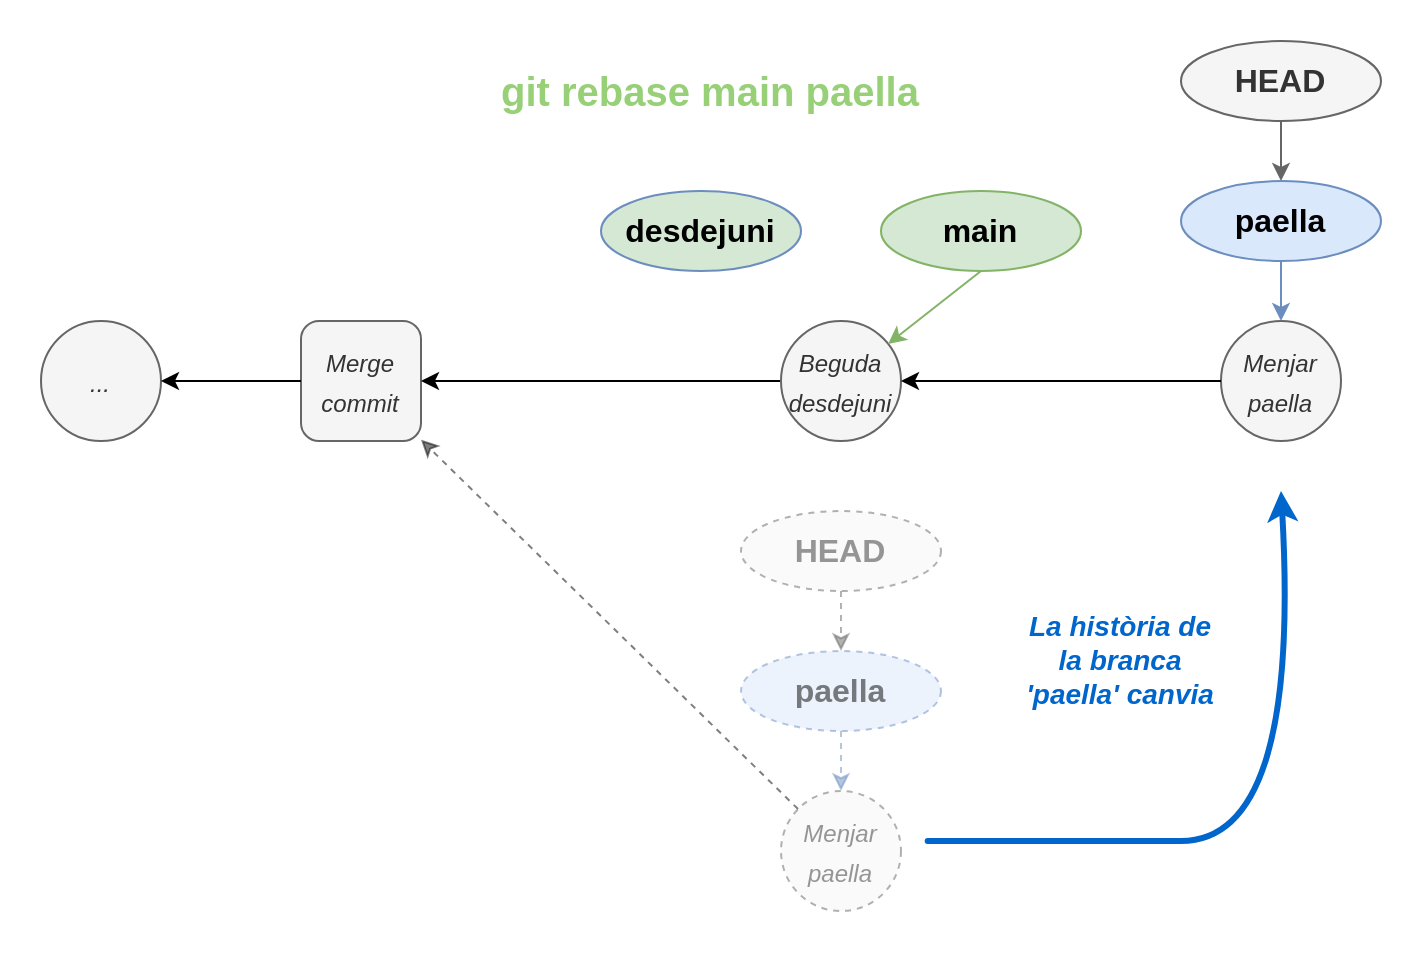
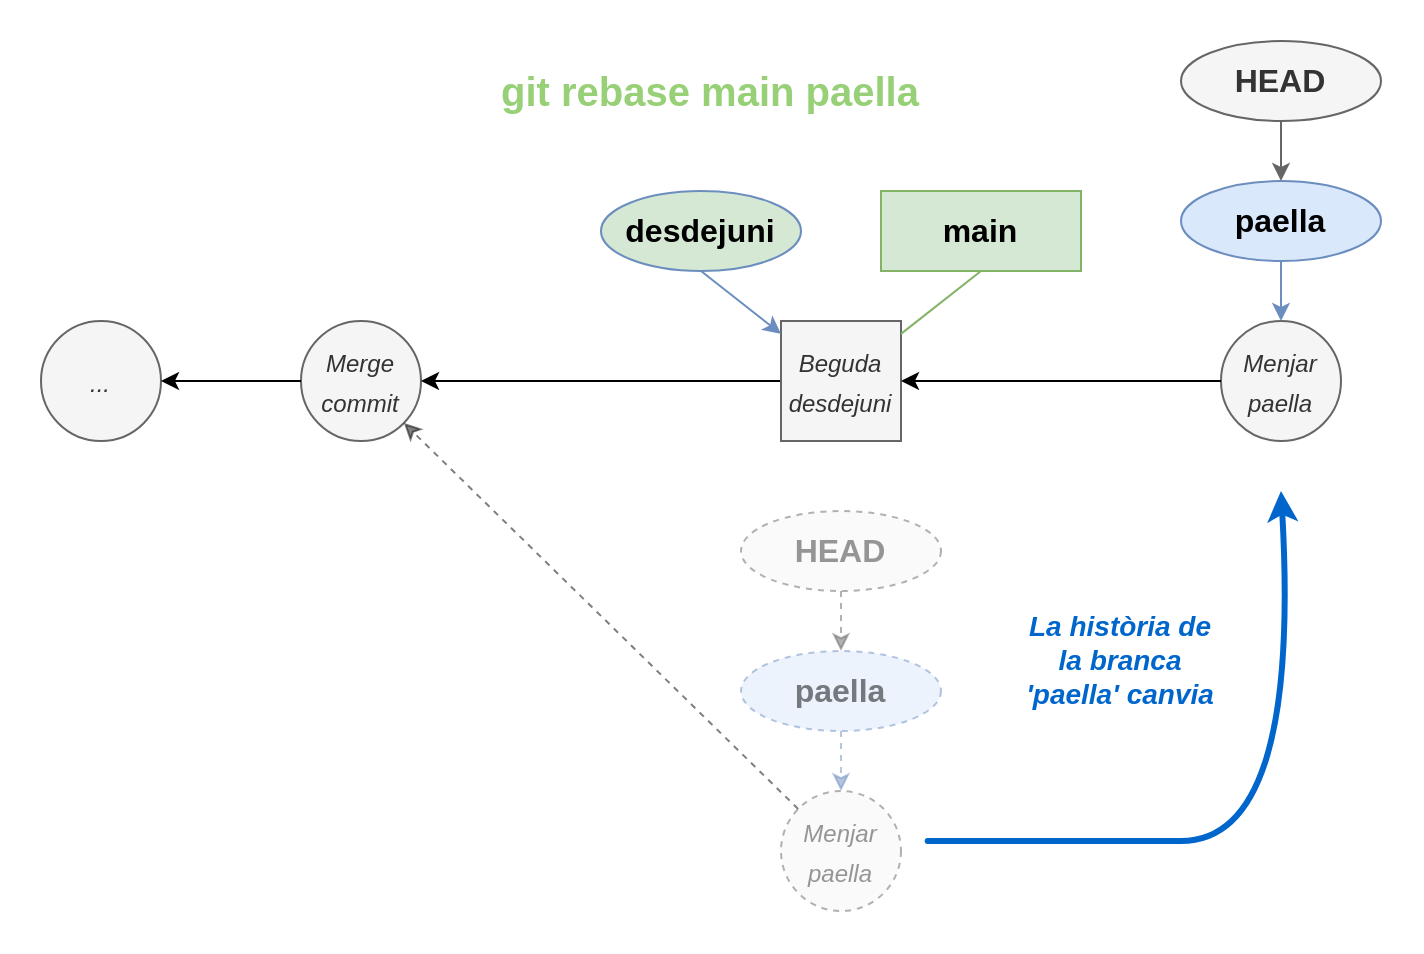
  <mxCell id="0" />
  <mxCell id="1" parent="0" />
  <mxCell id="2" value="" style="group" vertex="1" connectable="0" parent="1"><mxGeometry x="20" y="20" width="670" height="435" as="geometry" /></mxCell>
- <mxCell id="3" value="&lt;i style=&quot;font-size: 16px;&quot;&gt;&lt;font style=&quot;font-size: 12px;&quot;&gt;Merge commit&lt;/font&gt;&lt;/i&gt;" style="whiteSpace=wrap;html=1;fillColor=#f5f5f5;fontColor=#333333;strokeColor=#666666;rounded=1;" parent="2" vertex="1"><mxGeometry x="130" y="140" width="60" height="60" as="geometry" /></mxCell>
+ <mxCell id="3" value="&lt;i style=&quot;font-size: 16px;&quot;&gt;&lt;font style=&quot;font-size: 12px;&quot;&gt;Merge commit&lt;/font&gt;&lt;/i&gt;" style="ellipse;whiteSpace=wrap;html=1;fillColor=#f5f5f5;fontColor=#333333;strokeColor=#666666;" parent="2" vertex="1"><mxGeometry x="130" y="140" width="60" height="60" as="geometry" /></mxCell>
  <mxCell id="4" style="rounded=0;orthogonalLoop=1;jettySize=auto;html=1;" parent="2" source="5" target="3" edge="1"><mxGeometry relative="1" as="geometry" /></mxCell>
- <mxCell id="5" value="&lt;i style=&quot;font-size: 16px;&quot;&gt;&lt;font style=&quot;font-size: 12px;&quot;&gt;Beguda desdejuni&lt;/font&gt;&lt;/i&gt;" style="ellipse;whiteSpace=wrap;html=1;fillColor=#f5f5f5;fontColor=#333333;strokeColor=#666666;" parent="2" vertex="1"><mxGeometry x="370" y="140" width="60" height="60" as="geometry" /></mxCell>
+ <mxCell id="5" value="&lt;i style=&quot;font-size: 16px;&quot;&gt;&lt;font style=&quot;font-size: 12px;&quot;&gt;Beguda desdejuni&lt;/font&gt;&lt;/i&gt;" style="whiteSpace=wrap;html=1;fillColor=#f5f5f5;fontColor=#333333;strokeColor=#666666;rounded=0;" parent="2" vertex="1"><mxGeometry x="370" y="140" width="60" height="60" as="geometry" /></mxCell>
+ <mxCell id="6" style="rounded=0;orthogonalLoop=1;jettySize=auto;html=1;exitX=0.5;exitY=1;exitDx=0;exitDy=0;fillColor=#dae8fc;strokeColor=#6c8ebf;" parent="2" source="7" target="5" edge="1"><mxGeometry relative="1" as="geometry"><mxPoint x="359" y="160" as="targetPoint" /></mxGeometry></mxCell>
  <mxCell id="7" value="desdejuni" style="ellipse;whiteSpace=wrap;html=1;fillColor=#d5e8d4;strokeColor=#6c8ebf;fontSize=16;fontStyle=1;" parent="2" vertex="1"><mxGeometry x="280" y="75" width="100" height="40" as="geometry" /></mxCell>
  <mxCell id="8" value="&lt;i style=&quot;font-size: 16px;&quot;&gt;&lt;font style=&quot;font-size: 12px;&quot;&gt;Menjar paella&lt;/font&gt;&lt;/i&gt;" style="ellipse;whiteSpace=wrap;html=1;fillColor=#f5f5f5;fontColor=#333333;strokeColor=#666666;opacity=50;dashed=1;textOpacity=50;" parent="2" vertex="1"><mxGeometry x="370" y="375" width="60" height="60" as="geometry" /></mxCell>
  <mxCell id="9" style="rounded=0;orthogonalLoop=1;jettySize=auto;html=1;exitX=0.5;exitY=1;exitDx=0;exitDy=0;fillColor=#dae8fc;strokeColor=#6c8ebf;opacity=50;dashed=1;textOpacity=50;" parent="2" source="10" target="8" edge="1"><mxGeometry relative="1" as="geometry"><mxPoint x="319" y="380" as="targetPoint" /></mxGeometry></mxCell>
  <mxCell id="10" value="paella" style="ellipse;whiteSpace=wrap;html=1;fillColor=#dae8fc;strokeColor=#6c8ebf;fontSize=16;fontStyle=1;opacity=50;dashed=1;textOpacity=50;" parent="2" vertex="1"><mxGeometry x="350" y="305" width="100" height="40" as="geometry" /></mxCell>
  <mxCell id="11" style="rounded=0;orthogonalLoop=1;jettySize=auto;html=1;opacity=50;dashed=1;textOpacity=50;" parent="2" source="8" target="3" edge="1"><mxGeometry relative="1" as="geometry"><mxPoint x="405" y="118.5" as="sourcePoint" /><mxPoint x="257" y="261.5" as="targetPoint" /></mxGeometry></mxCell>
- <mxCell id="12" style="rounded=0;orthogonalLoop=1;jettySize=auto;html=1;exitX=0.5;exitY=1;exitDx=0;exitDy=0;fillColor=#d5e8d4;strokeColor=#82b366;" parent="2" source="13" target="5" edge="1"><mxGeometry relative="1" as="geometry"><mxPoint x="635" y="140" as="targetPoint" /></mxGeometry></mxCell>
- <mxCell id="13" value="main" style="ellipse;whiteSpace=wrap;html=1;fillColor=#d5e8d4;strokeColor=#82b366;fontSize=16;fontStyle=1" parent="2" vertex="1"><mxGeometry x="420" y="75" width="100" height="40" as="geometry" /></mxCell>
+ <mxCell id="12" style="rounded=0;orthogonalLoop=1;jettySize=auto;html=1;exitX=0.5;exitY=1;exitDx=0;exitDy=0;fillColor=#d5e8d4;strokeColor=#82b366;endArrow=none;" parent="2" source="13" target="5" edge="1"><mxGeometry relative="1" as="geometry"><mxPoint x="635" y="140" as="targetPoint" /></mxGeometry></mxCell>
+ <mxCell id="13" value="main" style="whiteSpace=wrap;html=1;fillColor=#d5e8d4;strokeColor=#82b366;fontSize=16;fontStyle=1;rounded=0;" parent="2" vertex="1"><mxGeometry x="420" y="75" width="100" height="40" as="geometry" /></mxCell>
  <mxCell id="14" style="edgeStyle=orthogonalEdgeStyle;rounded=0;orthogonalLoop=1;jettySize=auto;html=1;exitX=0.5;exitY=1;exitDx=0;exitDy=0;fillColor=#f5f5f5;strokeColor=#666666;" parent="2" source="15" edge="1"><mxGeometry relative="1" as="geometry"><mxPoint x="620" y="70" as="targetPoint" /></mxGeometry></mxCell>
  <mxCell id="15" value="HEAD" style="ellipse;whiteSpace=wrap;html=1;fillColor=#f5f5f5;strokeColor=#666666;fontSize=16;fontStyle=1;fontColor=#333333;" parent="2" vertex="1"><mxGeometry x="570" width="100" height="40" as="geometry" /></mxCell>
  <mxCell id="16" value="&lt;i style=&quot;font-size: 16px;&quot;&gt;&lt;font style=&quot;font-size: 12px;&quot;&gt;...&lt;/font&gt;&lt;/i&gt;" style="ellipse;whiteSpace=wrap;html=1;fillColor=#f5f5f5;fontColor=#333333;strokeColor=#666666;" parent="2" vertex="1"><mxGeometry y="140" width="60" height="60" as="geometry" /></mxCell>
  <mxCell id="17" style="rounded=0;orthogonalLoop=1;jettySize=auto;html=1;" parent="2" source="3" target="16" edge="1"><mxGeometry relative="1" as="geometry"><mxPoint x="380" y="180" as="sourcePoint" /><mxPoint x="200" y="180" as="targetPoint" /></mxGeometry></mxCell>
  <mxCell id="18" value="&lt;i style=&quot;font-size: 16px;&quot;&gt;&lt;font style=&quot;font-size: 12px;&quot;&gt;Menjar paella&lt;/font&gt;&lt;/i&gt;" style="ellipse;whiteSpace=wrap;html=1;fillColor=#f5f5f5;fontColor=#333333;strokeColor=#666666;" parent="2" vertex="1"><mxGeometry x="590" y="140" width="60" height="60" as="geometry" /></mxCell>
  <mxCell id="19" style="rounded=0;orthogonalLoop=1;jettySize=auto;html=1;exitX=0.5;exitY=1;exitDx=0;exitDy=0;fillColor=#dae8fc;strokeColor=#6c8ebf;" parent="2" source="20" target="18" edge="1"><mxGeometry relative="1" as="geometry"><mxPoint x="539" y="145" as="targetPoint" /></mxGeometry></mxCell>
  <mxCell id="20" value="paella" style="ellipse;whiteSpace=wrap;html=1;fillColor=#dae8fc;strokeColor=#6c8ebf;fontSize=16;fontStyle=1" parent="2" vertex="1"><mxGeometry x="570" y="70" width="100" height="40" as="geometry" /></mxCell>
  <mxCell id="21" style="rounded=0;orthogonalLoop=1;jettySize=auto;html=1;" parent="2" source="18" target="5" edge="1"><mxGeometry relative="1" as="geometry"><mxPoint x="610" y="-41.5" as="sourcePoint" /><mxPoint x="390" y="27" as="targetPoint" /></mxGeometry></mxCell>
  <mxCell id="22" value="" style="curved=1;endArrow=classic;html=1;rounded=0;strokeWidth=3;fillColor=#dae8fc;strokeColor=#0066CC;" parent="2" edge="1"><mxGeometry width="50" height="50" relative="1" as="geometry"><mxPoint x="510" y="400" as="sourcePoint" /><mxPoint x="620" y="225" as="targetPoint" /><Array as="points"><mxPoint x="410" y="400" /><mxPoint x="510" y="400" /><mxPoint x="630" y="400" /></Array></mxGeometry></mxCell>
  <mxCell id="23" value="&lt;font color=&quot;#0066cc&quot; style=&quot;font-size: 14px;&quot;&gt;&lt;b&gt;La història de la branca 'paella' canvia&lt;/b&gt;&lt;/font&gt;" style="text;html=1;strokeColor=none;fillColor=none;align=center;verticalAlign=middle;whiteSpace=wrap;rounded=0;fontStyle=2" parent="2" vertex="1"><mxGeometry x="490" y="295" width="100" height="30" as="geometry" /></mxCell>
  <mxCell id="24" style="edgeStyle=orthogonalEdgeStyle;rounded=0;orthogonalLoop=1;jettySize=auto;html=1;exitX=0.5;exitY=1;exitDx=0;exitDy=0;fillColor=#f5f5f5;strokeColor=#666666;opacity=50;dashed=1;" edge="1" parent="2" source="25"><mxGeometry relative="1" as="geometry"><mxPoint x="400" y="305" as="targetPoint" /></mxGeometry></mxCell>
  <mxCell id="25" value="HEAD" style="ellipse;whiteSpace=wrap;html=1;fillColor=#f5f5f5;strokeColor=#666666;fontSize=16;fontStyle=1;fontColor=#333333;opacity=50;dashed=1;textOpacity=50;" vertex="1" parent="2"><mxGeometry x="350" y="235" width="100" height="40" as="geometry" /></mxCell>
  <mxCell id="26" value="git rebase main paella" style="text;html=1;align=center;verticalAlign=middle;whiteSpace=wrap;rounded=0;fontStyle=1;fontSize=20;fontColor=#97D077;" vertex="1" parent="2"><mxGeometry x="215" y="10" width="240" height="30" as="geometry" /></mxCell>
